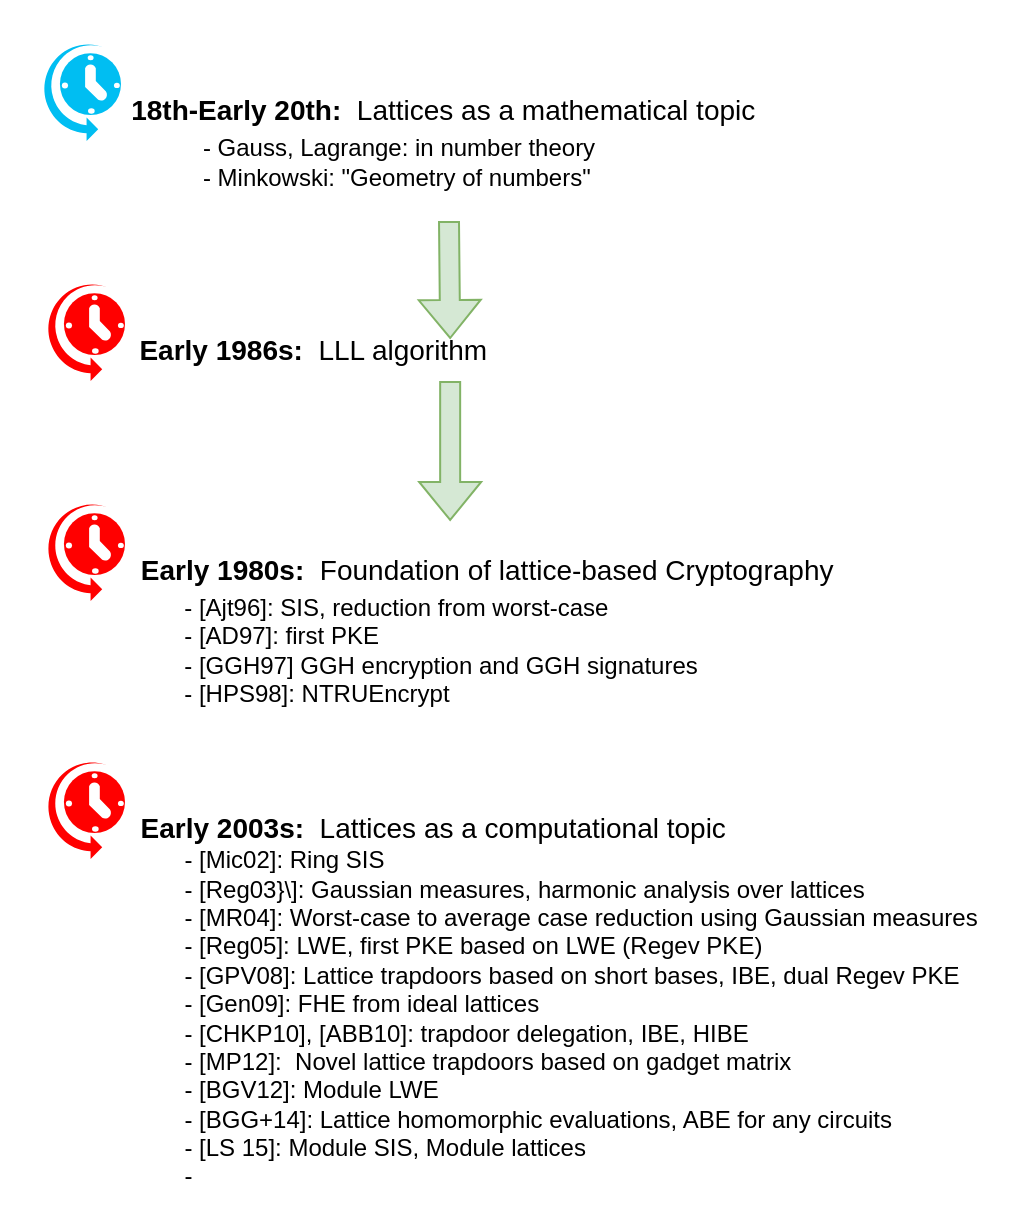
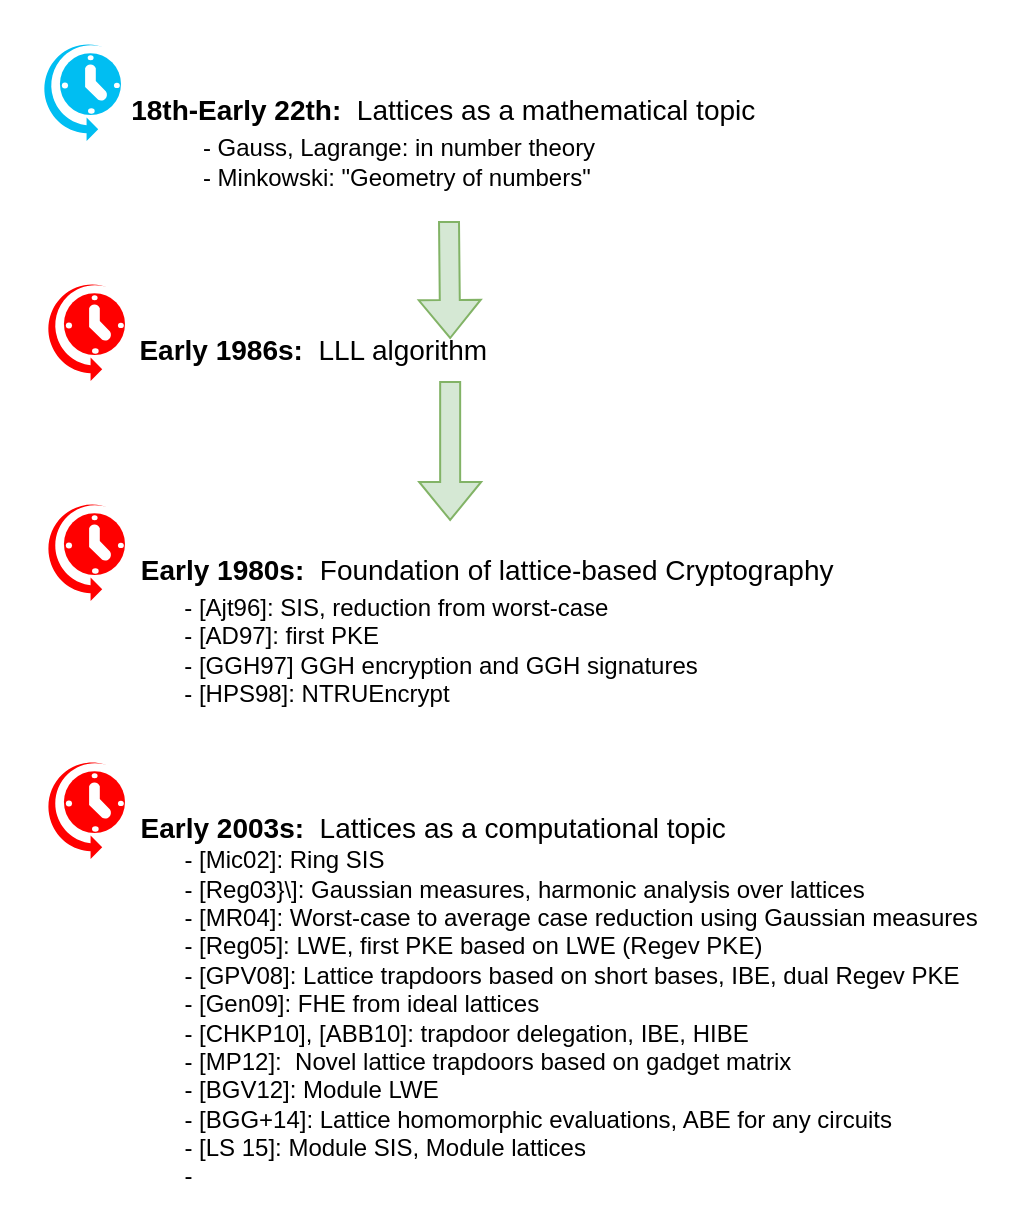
  <mxCell id="0" />
  <mxCell id="1" parent="0" />
  <mxCell id="2" value="" style="verticalLabelPosition=bottom;html=1;verticalAlign=top;align=center;strokeColor=none;fillColor=#00BEF2;shape=mxgraph.azure.scheduler;pointerEvents=1;" vertex="1" parent="1"><mxGeometry x="20" y="20" width="40" height="50" as="geometry" /></mxCell>
- <mxCell id="3" value="&lt;font style=&quot;font-size: 14px&quot;&gt;&lt;b&gt;18th-Early 20th:&lt;/b&gt; &amp;nbsp;Lattices as a mathematical topic &amp;nbsp;&lt;/font&gt;" style="text;html=1;align=center;verticalAlign=middle;resizable=0;points=[];autosize=1;strokeColor=none;fillColor=none;" vertex="1" parent="1"><mxGeometry x="55" y="45" width="340" height="20" as="geometry" /></mxCell>
+ <mxCell id="3" value="&lt;font style=&quot;font-size: 14px&quot;&gt;&lt;b&gt;18th-Early 22th:&lt;/b&gt; &amp;nbsp;Lattices as a mathematical topic &amp;nbsp;&lt;/font&gt;" style="text;html=1;align=center;verticalAlign=middle;resizable=0;points=[];autosize=1;strokeColor=none;fillColor=none;" vertex="1" parent="1"><mxGeometry x="55" y="45" width="340" height="20" as="geometry" /></mxCell>
  <mxCell id="4" value="" style="shape=flexArrow;endArrow=classic;html=1;rounded=0;fontSize=14;fillColor=#d5e8d4;strokeColor=#82b366;" edge="1" parent="1"><mxGeometry width="50" height="50" relative="1" as="geometry"><mxPoint x="224" y="110" as="sourcePoint" /><mxPoint x="224.58" y="169" as="targetPoint" /></mxGeometry></mxCell>
  <mxCell id="5" value="" style="verticalLabelPosition=bottom;html=1;verticalAlign=top;align=center;strokeColor=none;fillColor=#FF0000;shape=mxgraph.azure.scheduler;pointerEvents=1;" vertex="1" parent="1"><mxGeometry x="22" y="140" width="40" height="50" as="geometry" /></mxCell>
  <mxCell id="6" value="&lt;font style=&quot;font-size: 14px&quot;&gt;&lt;b&gt;Early 1986s:&lt;/b&gt; &amp;nbsp;LLL algorithm &amp;nbsp;&lt;/font&gt;" style="text;html=1;align=center;verticalAlign=middle;resizable=0;points=[];autosize=1;strokeColor=none;fillColor=none;" vertex="1" parent="1"><mxGeometry x="60" y="165" width="200" height="20" as="geometry" /></mxCell>
  <mxCell id="7" value="" style="shape=flexArrow;endArrow=classic;html=1;rounded=0;fontSize=14;fillColor=#d5e8d4;strokeColor=#82b366;" edge="1" parent="1"><mxGeometry width="50" height="50" relative="1" as="geometry"><mxPoint x="224.58" y="190" as="sourcePoint" /><mxPoint x="224.58" y="260" as="targetPoint" /></mxGeometry></mxCell>
  <mxCell id="8" value="" style="verticalLabelPosition=bottom;html=1;verticalAlign=top;align=center;strokeColor=none;fillColor=#FF0000;shape=mxgraph.azure.scheduler;pointerEvents=1;" vertex="1" parent="1"><mxGeometry x="22" y="250" width="40" height="50" as="geometry" /></mxCell>
  <mxCell id="9" value="&lt;font style=&quot;font-size: 14px&quot;&gt;&lt;b&gt;Early 1980s:&lt;/b&gt; &amp;nbsp;Foundation of lattice-based Cryptography&amp;nbsp;&lt;/font&gt;" style="text;html=1;align=center;verticalAlign=middle;resizable=0;points=[];autosize=1;strokeColor=none;fillColor=none;" vertex="1" parent="1"><mxGeometry x="60" y="275" width="370" height="20" as="geometry" /></mxCell>
  <mxCell id="10" value="&lt;font style=&quot;font-size: 12px&quot;&gt;- Gauss, Lagrange: in number theory&lt;br&gt;&lt;div style=&quot;text-align: left&quot;&gt;- Minkowski: &quot;Geometry of numbers&quot;&lt;/div&gt;&lt;/font&gt;" style="text;html=1;align=center;verticalAlign=middle;resizable=0;points=[];autosize=1;strokeColor=none;fillColor=none;fontSize=14;" vertex="1" parent="1"><mxGeometry x="94" y="60" width="210" height="40" as="geometry" /></mxCell>
  <mxCell id="11" value="&lt;div style=&quot;text-align: left&quot;&gt;- [Ajt96]: SIS, reduction from worst-case&lt;/div&gt;&lt;div style=&quot;text-align: left&quot;&gt;- [AD97]: first PKE&lt;/div&gt;&lt;div style=&quot;text-align: left&quot;&gt;- [GGH97] GGH encryption and GGH signatures&lt;/div&gt;&lt;div style=&quot;text-align: left&quot;&gt;- [HPS98]: NTRUEncrypt&lt;/div&gt;" style="text;html=1;align=center;verticalAlign=middle;resizable=0;points=[];autosize=1;strokeColor=none;fillColor=none;fontSize=12;" vertex="1" parent="1"><mxGeometry x="85" y="295" width="270" height="60" as="geometry" /></mxCell>
  <mxCell id="12" value="" style="verticalLabelPosition=bottom;html=1;verticalAlign=top;align=center;strokeColor=none;fillColor=#FF0000;shape=mxgraph.azure.scheduler;pointerEvents=1;" vertex="1" parent="1"><mxGeometry x="22" y="379" width="40" height="50" as="geometry" /></mxCell>
  <mxCell id="13" value="&lt;font style=&quot;font-size: 14px&quot;&gt;&lt;b&gt;Early 2003s:&lt;/b&gt; &amp;nbsp;Lattices as a computational topic &amp;nbsp;&lt;/font&gt;" style="text;html=1;align=center;verticalAlign=middle;resizable=0;points=[];autosize=1;strokeColor=none;fillColor=none;" vertex="1" parent="1"><mxGeometry x="60" y="404" width="320" height="20" as="geometry" /></mxCell>
  <mxCell id="14" value="&lt;div style=&quot;text-align: left&quot;&gt;- [Mic02]: Ring SIS&lt;/div&gt;&lt;div style=&quot;text-align: left&quot;&gt;- [Reg03}\]: Gaussian measures, harmonic analysis over lattices&lt;/div&gt;&lt;div style=&quot;text-align: left&quot;&gt;- [MR04]: Worst-case to average case reduction using Gaussian measures&lt;/div&gt;&lt;div style=&quot;text-align: left&quot;&gt;- [Reg05]: LWE, first PKE based on LWE (Regev PKE)&lt;/div&gt;&lt;div style=&quot;text-align: left&quot;&gt;- [GPV08]: Lattice trapdoors based on short bases, IBE, dual Regev PKE&lt;/div&gt;&lt;div style=&quot;text-align: left&quot;&gt;- [Gen09]: FHE from ideal lattices&lt;/div&gt;&lt;div style=&quot;text-align: left&quot;&gt;- [CHKP10], [ABB10]: trapdoor delegation, IBE, HIBE&lt;/div&gt;&lt;div style=&quot;text-align: left&quot;&gt;- [MP12]: &amp;nbsp;Novel lattice trapdoors based on gadget matrix&lt;/div&gt;&lt;div style=&quot;text-align: left&quot;&gt;- [BGV12]: Module LWE&lt;/div&gt;&lt;div style=&quot;text-align: left&quot;&gt;- [BGG+14]: Lattice homomorphic evaluations, ABE for any circuits&amp;nbsp;&lt;/div&gt;&lt;div style=&quot;text-align: left&quot;&gt;- [LS 15]: Module SIS, Module lattices&lt;/div&gt;&lt;div style=&quot;text-align: left&quot;&gt;-&lt;/div&gt;" style="text;html=1;align=center;verticalAlign=middle;resizable=0;points=[];autosize=1;strokeColor=none;fillColor=none;fontSize=12;" vertex="1" parent="1"><mxGeometry x="85" y="424" width="410" height="170" as="geometry" /></mxCell>
